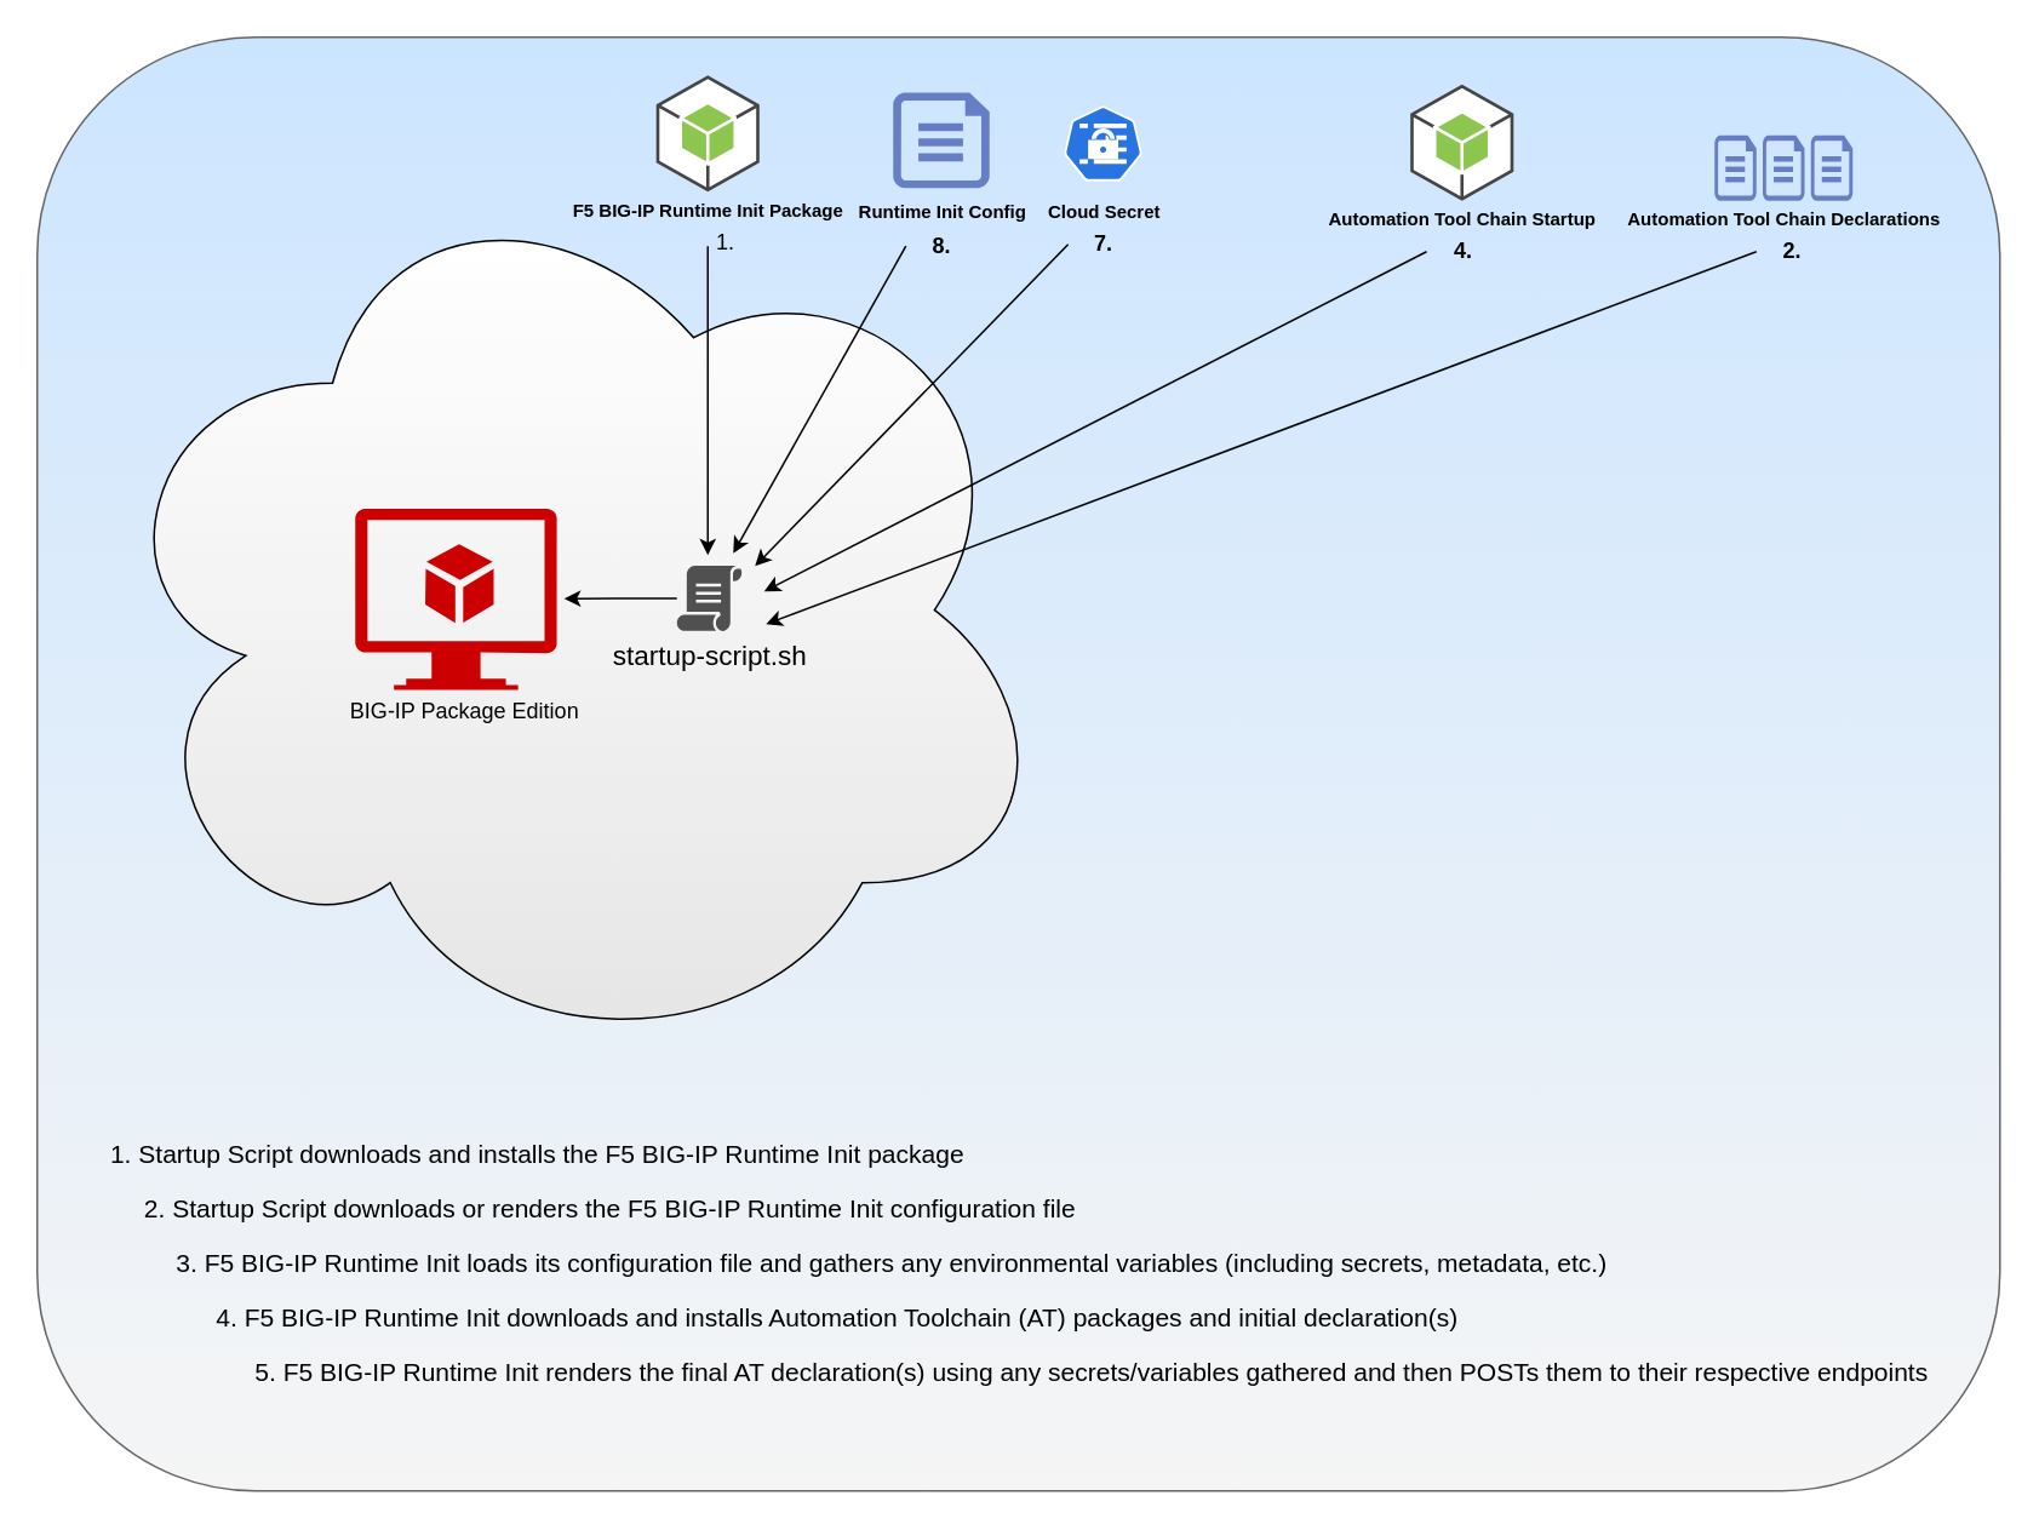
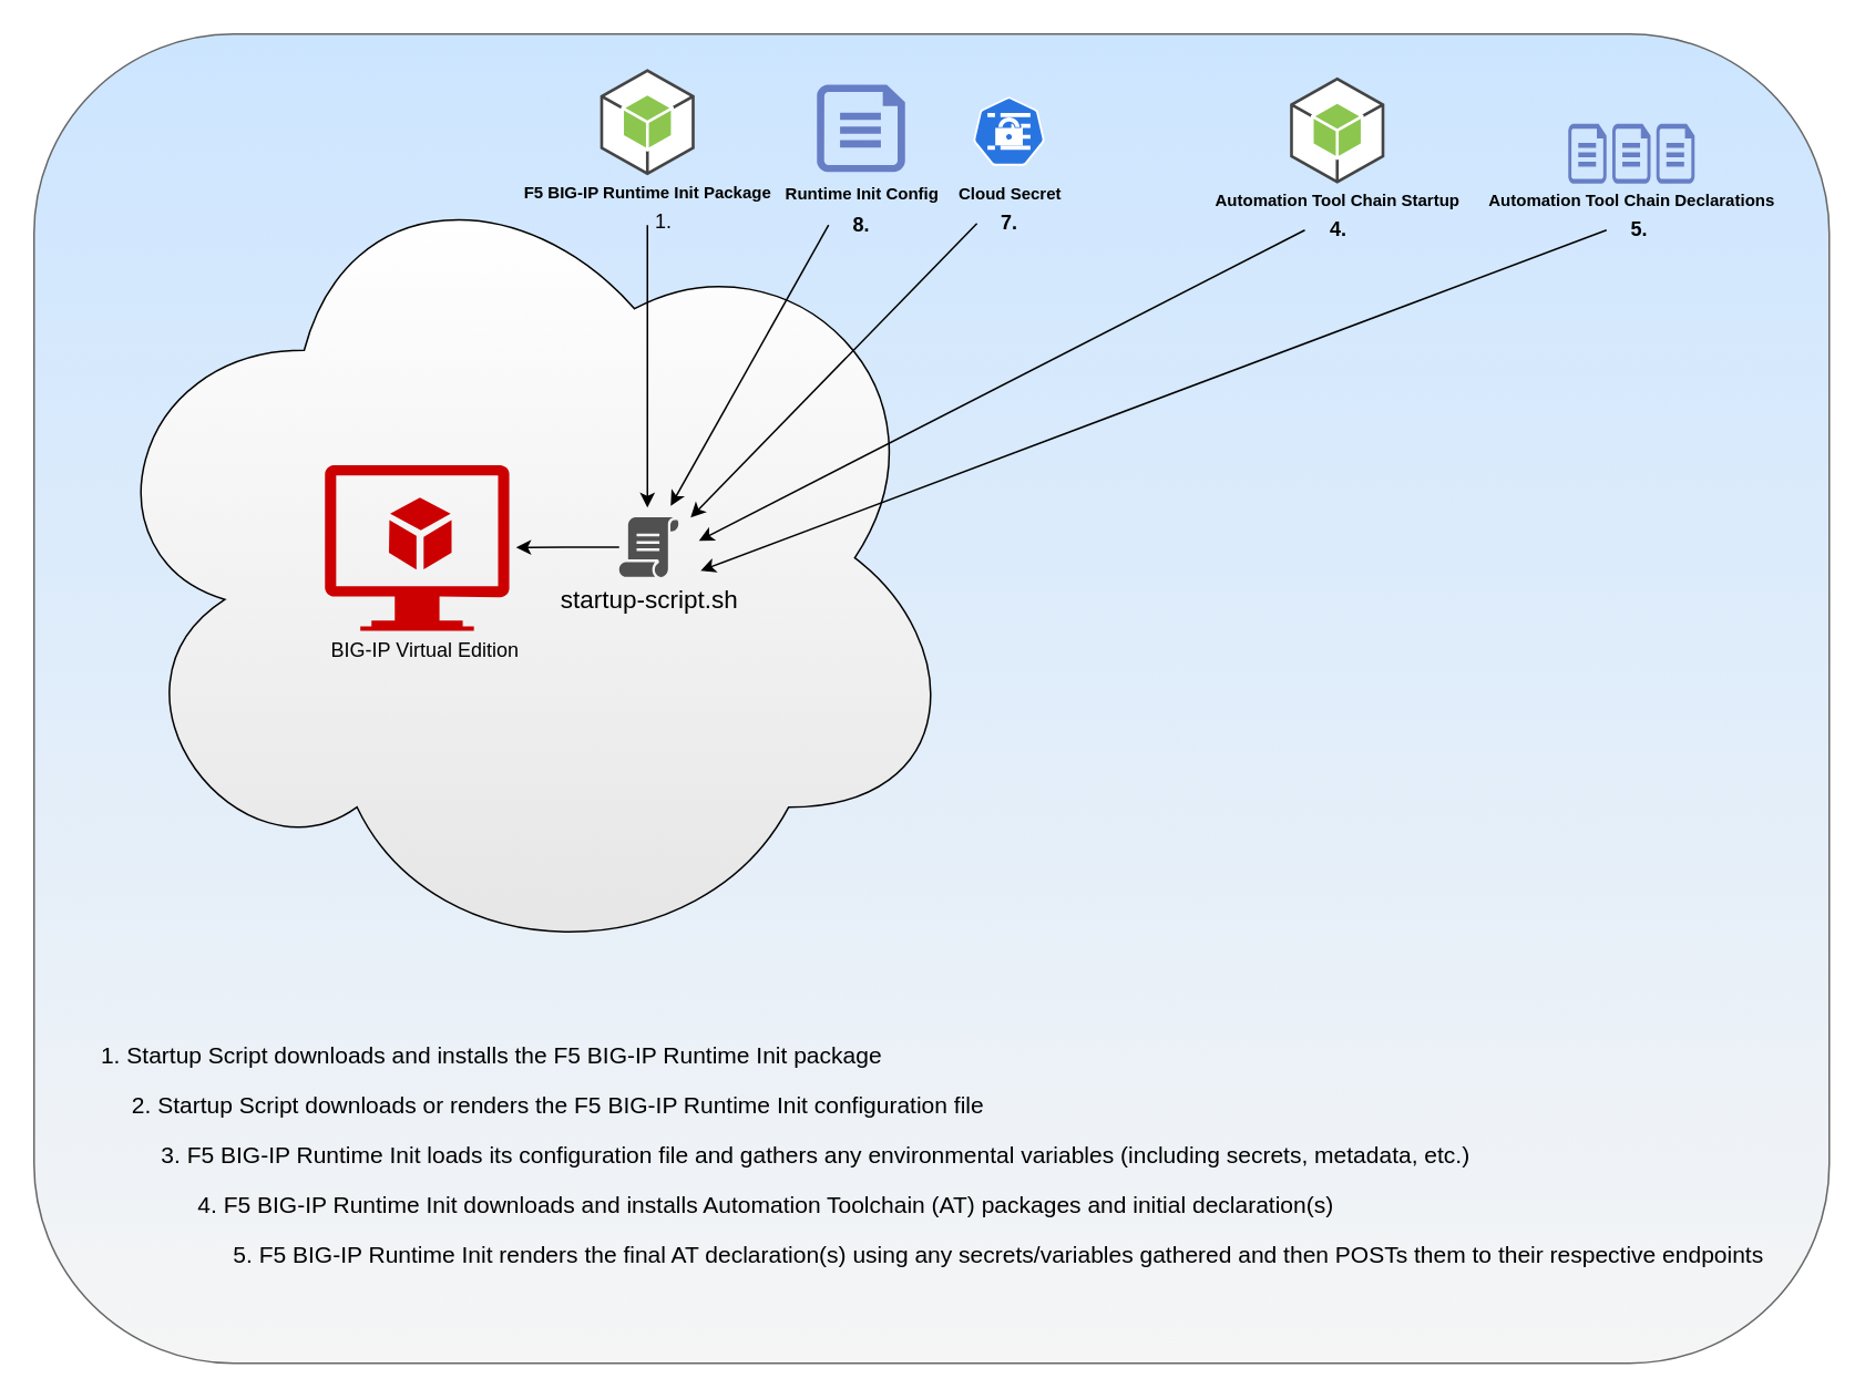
  <mxCell id="0" />
  <mxCell id="1" parent="0" />
  <mxCell id="2" value="" style="whiteSpace=wrap;html=1;rounded=1;fillColor=#f5f5f5;strokeColor=#666666;fontColor=#333333;gradientColor=#CCE5FF;gradientDirection=north;" parent="1" vertex="1"><mxGeometry x="20" y="20" width="1080" height="800" as="geometry" /></mxCell>
  <mxCell id="3" value="" style="ellipse;shape=cloud;whiteSpace=wrap;html=1;gradientColor=#E6E6E6;gradientDirection=south;" parent="1" vertex="1"><mxGeometry x="50" y="85.3" width="530" height="500" as="geometry" /></mxCell>
  <mxCell id="4" value="" style="group" parent="1" vertex="1" connectable="0"><mxGeometry x="355" y="300.8" width="95" height="69" as="geometry" /></mxCell>
  <mxCell id="5" value="" style="pointerEvents=1;shadow=0;dashed=0;html=1;strokeColor=none;fillColor=#505050;labelPosition=center;verticalLabelPosition=bottom;verticalAlign=top;outlineConnect=0;align=center;shape=mxgraph.office.concepts.script;" parent="4" vertex="1"><mxGeometry x="17" y="10" width="36" height="36" as="geometry" /></mxCell>
  <mxCell id="6" value="&lt;font style=&quot;font-size: 15px;&quot;&gt;startup-script.sh&lt;/font&gt;" style="text;html=1;resizable=0;autosize=1;align=center;verticalAlign=middle;points=[];fillColor=none;strokeColor=none;rounded=0;opacity=50;fontSize=15;" parent="4" vertex="1"><mxGeometry x="-25" y="49" width="120" height="20" as="geometry" /></mxCell>
  <mxCell id="7" value="" style="group" parent="1" vertex="1" connectable="0"><mxGeometry x="573" y="57.1" width="68.5" height="87.9" as="geometry" /></mxCell>
  <mxCell id="8" value="" style="group" parent="7" vertex="1" connectable="0"><mxGeometry width="68.5" height="87.9" as="geometry" /></mxCell>
  <mxCell id="9" value="" style="html=1;dashed=0;whitespace=wrap;fillColor=#2875E2;strokeColor=#ffffff;points=[[0.005,0.63,0],[0.1,0.2,0],[0.9,0.2,0],[0.5,0,0],[0.995,0.63,0],[0.72,0.99,0],[0.5,1,0],[0.28,0.99,0]];shape=mxgraph.kubernetes.icon;prIcon=secret" parent="8" vertex="1"><mxGeometry x="12" y="-2" width="43" height="46.921" as="geometry" /></mxCell>
  <mxCell id="10" value="&lt;font style=&quot;font-size: 10px&quot;&gt;&lt;b&gt;Cloud Secret&lt;/b&gt;&lt;/font&gt;" style="text;html=1;align=center;verticalAlign=middle;resizable=0;points=[];autosize=1;" parent="8" vertex="1"><mxGeometry x="-6.5" y="49.224" width="80" height="20" as="geometry" /></mxCell>
  <mxCell id="11" value="&lt;b&gt;7.&lt;/b&gt;" style="text;html=1;strokeColor=none;fillColor=none;align=center;verticalAlign=middle;whiteSpace=wrap;rounded=0;" parent="8" vertex="1"><mxGeometry x="14.25" y="66.713" width="40" height="20.49" as="geometry" /></mxCell>
  <mxCell id="12" value="" style="group" parent="1" vertex="1" connectable="0"><mxGeometry x="195" y="279.44" width="139.998" height="121.63" as="geometry" /></mxCell>
  <mxCell id="13" value="" style="aspect=fixed;pointerEvents=1;shadow=0;dashed=0;html=1;strokeColor=none;labelPosition=center;verticalLabelPosition=bottom;verticalAlign=top;align=center;fillColor=#CC0000;shape=mxgraph.azure.virtual_machine_feature" parent="12" vertex="1"><mxGeometry width="110.884" height="99.792" as="geometry" /></mxCell>
- <mxCell id="14" value="BIG-IP Package Edition" style="text;html=1;align=center;verticalAlign=middle;resizable=0;points=[];autosize=1;" parent="12" vertex="1"><mxGeometry x="-5.002" y="101.627" width="130" height="20" as="geometry" /></mxCell>
+ <mxCell id="14" value="BIG-IP Virtual Edition" style="text;html=1;align=center;verticalAlign=middle;resizable=0;points=[];autosize=1;" parent="12" vertex="1"><mxGeometry x="-5.002" y="101.627" width="130" height="20" as="geometry" /></mxCell>
  <mxCell id="15" value="&lt;font style=&quot;font-size: 14px&quot;&gt;1. Startup Script downloads and installs the F5 BIG-IP Runtime Init package&lt;/font&gt;" style="text;html=1;resizable=0;autosize=1;align=center;verticalAlign=middle;points=[];fillColor=none;strokeColor=none;rounded=0;" parent="1" vertex="1"><mxGeometry x="50" y="625" width="490" height="20" as="geometry" /></mxCell>
  <mxCell id="16" value="&lt;font style=&quot;font-size: 14px&quot;&gt;3. F5 BIG-IP Runtime Init loads its configuration file and gathers any environmental variables (including secrets, metadata, etc.)&lt;/font&gt;" style="text;html=1;resizable=0;autosize=1;align=center;verticalAlign=middle;points=[];fillColor=none;strokeColor=none;rounded=0;" parent="1" vertex="1"><mxGeometry x="90" y="685" width="800" height="20" as="geometry" /></mxCell>
  <mxCell id="17" value="" style="group" parent="1" vertex="1" connectable="0"><mxGeometry x="760" y="60" width="140" height="70" as="geometry" /></mxCell>
  <mxCell id="18" value="&lt;font style=&quot;font-size: 10px&quot;&gt;&lt;b&gt;Automation Tool Chain Startup&lt;/b&gt;&lt;/font&gt;" style="text;html=1;resizable=0;autosize=1;align=center;verticalAlign=middle;points=[];fillColor=none;strokeColor=none;rounded=0;opacity=50;" parent="17" vertex="1"><mxGeometry x="-41" y="50" width="170" height="20" as="geometry" /></mxCell>
  <mxCell id="19" value="" style="outlineConnect=0;dashed=0;verticalLabelPosition=bottom;verticalAlign=top;align=center;html=1;shape=mxgraph.aws3.android;fillColor=#8CC64F;gradientColor=none;" parent="17" vertex="1"><mxGeometry x="15.62" y="-14" width="56.75" height="64" as="geometry" /></mxCell>
  <mxCell id="20" value="" style="edgeStyle=orthogonalEdgeStyle;rounded=0;orthogonalLoop=1;jettySize=auto;html=1;" parent="1" source="5" edge="1"><mxGeometry relative="1" as="geometry"><mxPoint x="310" y="329" as="targetPoint" /></mxGeometry></mxCell>
  <mxCell id="21" value="" style="group" parent="1" vertex="1" connectable="0"><mxGeometry x="458" y="50.5" width="115" height="105" as="geometry" /></mxCell>
  <mxCell id="22" value="" style="group" parent="21" vertex="1" connectable="0"><mxGeometry width="115" height="105.0" as="geometry" /></mxCell>
  <mxCell id="23" value="" style="pointerEvents=1;shadow=0;dashed=0;html=1;strokeColor=none;labelPosition=center;verticalLabelPosition=bottom;verticalAlign=top;align=center;fillColor=#00188D;shape=mxgraph.azure.file;rounded=1;opacity=50;" parent="22" vertex="1"><mxGeometry x="33" width="53" height="52.55" as="geometry" /></mxCell>
  <mxCell id="24" value="&lt;b&gt;8.&lt;/b&gt;" style="text;html=1;strokeColor=none;fillColor=none;align=center;verticalAlign=middle;whiteSpace=wrap;rounded=0;" parent="22" vertex="1"><mxGeometry x="40" y="73.266" width="40" height="22.362" as="geometry" /></mxCell>
  <mxCell id="25" value="&lt;font style=&quot;font-size: 10px&quot;&gt;&lt;b&gt;Runtime Init Config&lt;/b&gt;&lt;/font&gt;" style="text;html=1;align=center;verticalAlign=middle;resizable=0;points=[];autosize=1;spacing=0;" parent="22" vertex="1"><mxGeometry x="4.5" y="55.905" width="110" height="20" as="geometry" /></mxCell>
  <mxCell id="26" value="" style="group" parent="1" vertex="1" connectable="0"><mxGeometry x="329" y="55" width="140" height="90" as="geometry" /></mxCell>
  <mxCell id="27" value="&lt;font style=&quot;font-size: 10px&quot;&gt;&lt;b&gt;F5 BIG-IP Runtime Init Package&lt;/b&gt;&lt;/font&gt;" style="text;html=1;resizable=0;autosize=1;align=center;verticalAlign=middle;points=[];fillColor=none;strokeColor=none;rounded=0;opacity=50;spacing=0;" parent="26" vertex="1"><mxGeometry x="-20" y="50" width="160" height="20" as="geometry" /></mxCell>
  <mxCell id="28" value="" style="outlineConnect=0;dashed=0;verticalLabelPosition=bottom;verticalAlign=top;align=center;html=1;shape=mxgraph.aws3.android;fillColor=#8CC64F;gradientColor=none;" parent="26" vertex="1"><mxGeometry x="31.62" y="-14" width="56.75" height="64" as="geometry" /></mxCell>
  <mxCell id="29" value="1." style="text;html=1;strokeColor=none;fillColor=none;align=center;verticalAlign=middle;whiteSpace=wrap;rounded=0;" parent="26" vertex="1"><mxGeometry x="50" y="68" width="40" height="20" as="geometry" /></mxCell>
  <mxCell id="30" value="" style="pointerEvents=1;shadow=0;dashed=0;html=1;strokeColor=none;labelPosition=center;verticalLabelPosition=bottom;verticalAlign=top;align=center;fillColor=#00188D;shape=mxgraph.azure.file;rounded=1;opacity=50;" parent="1" vertex="1"><mxGeometry x="969.5" y="74" width="23" height="36" as="geometry" /></mxCell>
  <mxCell id="31" value="" style="pointerEvents=1;shadow=0;dashed=0;html=1;strokeColor=none;labelPosition=center;verticalLabelPosition=bottom;verticalAlign=top;align=center;fillColor=#00188D;shape=mxgraph.azure.file;rounded=1;opacity=50;" parent="1" vertex="1"><mxGeometry x="943" y="74" width="23" height="36" as="geometry" /></mxCell>
  <mxCell id="32" value="" style="endArrow=classic;html=1;" parent="1" edge="1"><mxGeometry width="50" height="50" relative="1" as="geometry"><mxPoint x="389" y="135" as="sourcePoint" /><mxPoint x="389" y="305" as="targetPoint" /></mxGeometry></mxCell>
  <mxCell id="33" value="" style="endArrow=classic;html=1;exitX=0;exitY=0.5;exitDx=0;exitDy=0;" parent="1" source="24" edge="1"><mxGeometry width="50" height="50" relative="1" as="geometry"><mxPoint x="498" y="144" as="sourcePoint" /><mxPoint x="403" y="304" as="targetPoint" /></mxGeometry></mxCell>
  <mxCell id="34" value="" style="endArrow=classic;html=1;exitX=0;exitY=0.5;exitDx=0;exitDy=0;" parent="1" source="39" edge="1"><mxGeometry width="50" height="50" relative="1" as="geometry"><mxPoint x="781.08" y="141.16" as="sourcePoint" /><mxPoint x="420" y="325" as="targetPoint" /></mxGeometry></mxCell>
  <mxCell id="35" value="&lt;font style=&quot;font-size: 10px&quot;&gt;&lt;b&gt;Automation Tool Chain Declarations&lt;/b&gt;&lt;/font&gt;" style="text;html=1;resizable=0;autosize=1;align=center;verticalAlign=middle;points=[];fillColor=none;strokeColor=none;rounded=0;opacity=50;" parent="1" vertex="1"><mxGeometry x="886" y="110" width="190" height="20" as="geometry" /></mxCell>
  <mxCell id="36" value="" style="pointerEvents=1;shadow=0;dashed=0;html=1;strokeColor=none;labelPosition=center;verticalLabelPosition=bottom;verticalAlign=top;align=center;fillColor=#00188D;shape=mxgraph.azure.file;rounded=1;opacity=50;" parent="1" vertex="1"><mxGeometry x="996" y="74" width="23" height="36" as="geometry" /></mxCell>
  <mxCell id="37" value="" style="endArrow=classic;html=1;exitX=0;exitY=0.5;exitDx=0;exitDy=0;" parent="1" source="40" edge="1"><mxGeometry width="50" height="50" relative="1" as="geometry"><mxPoint x="948.52" y="140.66" as="sourcePoint" /><mxPoint x="421" y="343" as="targetPoint" /></mxGeometry></mxCell>
  <mxCell id="38" value="" style="endArrow=classic;html=1;exitX=0;exitY=0.5;exitDx=0;exitDy=0;" parent="1" source="11" edge="1"><mxGeometry width="50" height="50" relative="1" as="geometry"><mxPoint x="580" y="134" as="sourcePoint" /><mxPoint x="415" y="311" as="targetPoint" /></mxGeometry></mxCell>
  <mxCell id="39" value="&lt;b&gt;4.&lt;/b&gt;" style="text;html=1;strokeColor=none;fillColor=none;align=center;verticalAlign=middle;whiteSpace=wrap;rounded=0;" parent="1" vertex="1"><mxGeometry x="784.5" y="128" width="40" height="20" as="geometry" /></mxCell>
- <mxCell id="40" value="&lt;b&gt;2.&lt;/b&gt;" style="text;html=1;strokeColor=none;fillColor=none;align=center;verticalAlign=middle;whiteSpace=wrap;rounded=0;" parent="1" vertex="1"><mxGeometry x="966" y="128" width="40" height="20" as="geometry" /></mxCell>
+ <mxCell id="40" value="&lt;b&gt;5.&lt;/b&gt;" style="text;html=1;strokeColor=none;fillColor=none;align=center;verticalAlign=middle;whiteSpace=wrap;rounded=0;" parent="1" vertex="1"><mxGeometry x="966" y="128" width="40" height="20" as="geometry" /></mxCell>
  <mxCell id="41" value="&lt;font style=&quot;font-size: 14px&quot;&gt;2. Startup Script downloads or renders the F5 BIG-IP Runtime Init configuration file&lt;/font&gt;" style="text;html=1;resizable=0;autosize=1;align=center;verticalAlign=middle;points=[];fillColor=none;strokeColor=none;rounded=0;" parent="1" vertex="1"><mxGeometry x="70" y="655" width="530" height="20" as="geometry" /></mxCell>
  <mxCell id="42" value="&lt;font style=&quot;font-size: 14px&quot;&gt;5. F5 BIG-IP Runtime Init renders the final AT declaration(s) using any secrets/variables gathered and then POSTs them to their respective endpoints&lt;/font&gt;" style="text;html=1;resizable=0;autosize=1;align=center;verticalAlign=middle;points=[];fillColor=none;strokeColor=none;rounded=0;" parent="1" vertex="1"><mxGeometry x="130" y="745" width="940" height="20" as="geometry" /></mxCell>
  <mxCell id="43" value="&lt;font style=&quot;font-size: 14px&quot;&gt;4. F5 BIG-IP Runtime Init downloads and installs Automation Toolchain (AT) packages and initial declaration(s)&lt;/font&gt;" style="text;html=1;resizable=0;autosize=1;align=center;verticalAlign=middle;points=[];fillColor=none;strokeColor=none;rounded=0;" parent="1" vertex="1"><mxGeometry x="110" y="715" width="700" height="20" as="geometry" /></mxCell>
